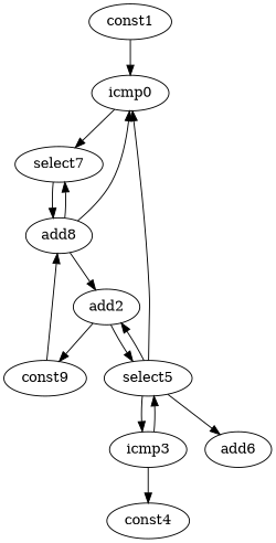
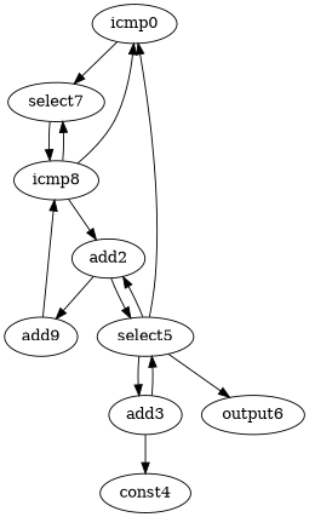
  digraph {
    node [opcode=add]
    edge [operand=0]
    icmp0 [opcode=icmp]
    select7 [opcode=select]
    select5 [opcode=select]
    add2
-   add3 [label=icmp3]
-   output6 [opcode=output label=add6]
-   add8
-   const1 [opcode=const]
-   const9 [opcode=const]
+   add3
+   output6 [opcode=output]
+   add8 [label=icmp8]
+   const9 [opcode=const label=add9]
    const4 [opcode=const]
    icmp0 -> select7
    select7 -> add8
    select5 -> icmp0
    select5 -> add2 [operand=1]
    select5 -> add3
    select5 -> output6
    add2 -> select5 [operand=2]
    add2 -> const9 [operand=1]
    add3 -> select5 [operand=1]
    add3 -> const4 [operand=1]
    add8 -> icmp0
    add8 -> select7 [operand=2]
    add8 -> add2
-   const1 -> icmp0 [operand=1]
    const9 -> add8 [operand=1]
  }
